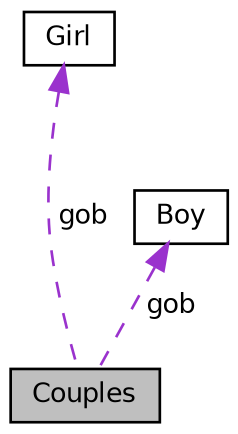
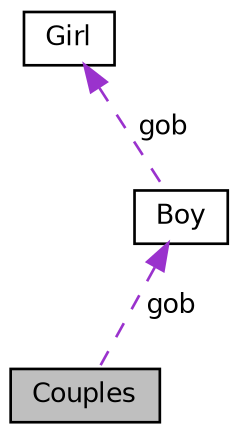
  digraph {
    node [color=black fillcolor=white fontname=Helvetica fontsize=10 shape=record style=filled]
    edge [color=darkorchid3 dir=back fontname=Helvetica fontsize=10 labelfontname=Helvetica labelfontsize=10 style=dashed]
    n1 [fillcolor=grey75 fontcolor=black height=0.2 label=Couples width=0.4]
    n2 [height=0.2 label=Boy width=0.4]
    n3 [height=0.2 label=Girl width=0.4]
    n2 -> n1 [label=" gob"]
-   n3 -> n1 [label=" gob"]
+   n3 -> n2 [label=" gob"]
  }
